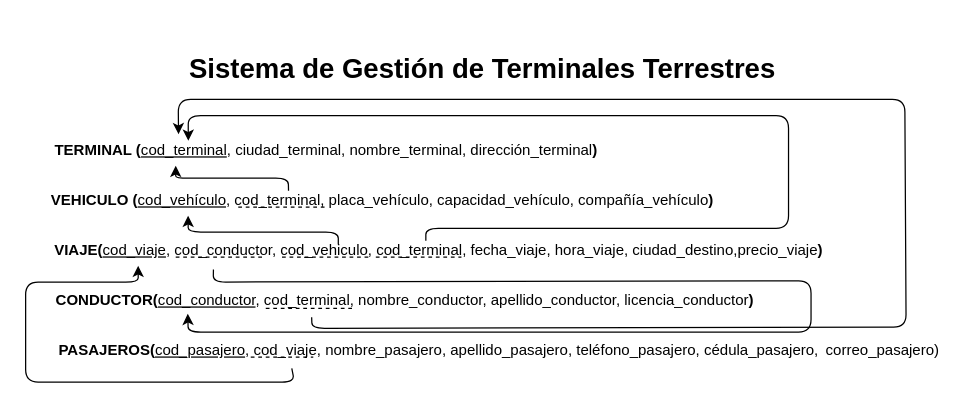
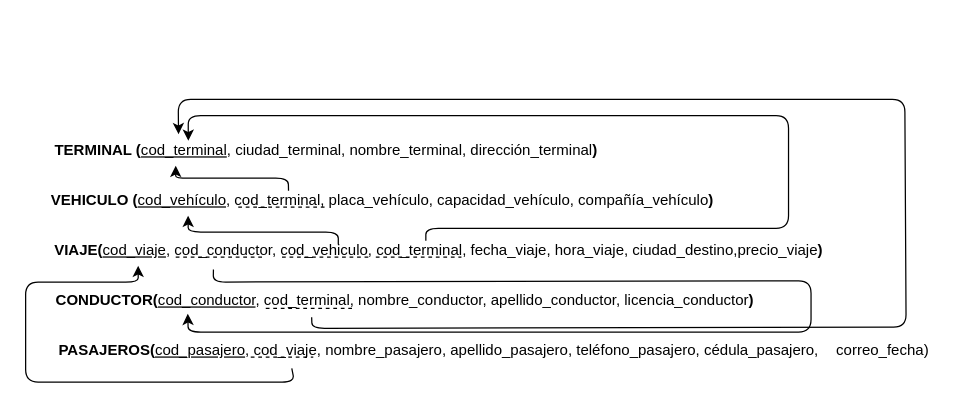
  <mxCell id="0" />
  <mxCell id="1" parent="0" />
  <mxCell id="2" value="&lt;b&gt;TERMINAL (&lt;/b&gt;&lt;u&gt;cod_terminal&lt;/u&gt;, ciudad_terminal, nombre_terminal, dirección_terminal&lt;b&gt;)&lt;/b&gt;" style="text;html=1;align=center;verticalAlign=middle;resizable=0;points=[];autosize=1;strokeColor=none;fillColor=none;" parent="1" vertex="1"><mxGeometry x="30" y="105" width="460" height="30" as="geometry" /></mxCell>
  <mxCell id="3" value="&lt;b&gt;VEHICULO (&lt;/b&gt;&lt;u&gt;cod_vehículo&lt;/u&gt;, cod_terminal, placa_vehículo, capacidad&lt;span style=&quot;color: rgb(0, 0, 0);&quot;&gt;_vehículo, compañ&lt;/span&gt;&lt;span style=&quot;color: rgb(0, 0, 0);&quot;&gt;í&lt;/span&gt;&lt;span style=&quot;color: rgb(0, 0, 0);&quot;&gt;a&lt;/span&gt;&lt;span style=&quot;color: rgb(0, 0, 0);&quot;&gt;_vehículo&lt;/span&gt;&lt;b&gt;)&lt;/b&gt;" style="text;html=1;align=center;verticalAlign=middle;resizable=0;points=[];autosize=1;strokeColor=none;fillColor=none;" parent="1" vertex="1"><mxGeometry x="30" y="145" width="550" height="30" as="geometry" /></mxCell>
  <mxCell id="4" value="&lt;b&gt;VIAJE(&lt;/b&gt;&lt;u&gt;cod_viaje&lt;/u&gt;, cod_conductor, cod_vehiculo, cod_terminal, fecha_viaje, hora_viaje, ciudad_destino,precio_viaje&lt;b&gt;)&lt;/b&gt;" style="text;html=1;align=center;verticalAlign=middle;resizable=0;points=[];autosize=1;strokeColor=none;fillColor=none;" parent="1" vertex="1"><mxGeometry x="30" y="185" width="640" height="30" as="geometry" /></mxCell>
  <mxCell id="5" value="&lt;b&gt;CONDUCTOR(&lt;/b&gt;&lt;u&gt;cod_conductor&lt;/u&gt;, cod_terminal, nombre_conductor, apellido&lt;span style=&quot;color: rgb(0, 0, 0);&quot;&gt;_conductor&lt;/span&gt;, licencia_conductor&lt;b&gt;)&lt;/b&gt;" style="text;html=1;align=center;verticalAlign=middle;resizable=0;points=[];autosize=1;strokeColor=none;fillColor=none;" parent="1" vertex="1"><mxGeometry x="35" y="227" width="576" height="26" as="geometry" /></mxCell>
  <mxCell id="6" value="&lt;b&gt;PASAJEROS(&lt;/b&gt;&lt;u&gt;cod_pasajero&lt;/u&gt;, cod_viaje, nombre_pasajero, apellido&lt;span style=&quot;color: rgb(0, 0, 0);&quot;&gt;_pasajero,&amp;nbsp;&lt;/span&gt;&lt;span style=&quot;color: rgb(0, 0, 0); text-wrap-mode: wrap;&quot;&gt;teléfono_pasajero,&amp;nbsp;&lt;/span&gt;&lt;span style=&quot;color: rgb(0, 0, 0); text-wrap-mode: wrap;&quot;&gt;cédula_pasajero,&lt;/span&gt;" style="text;html=1;align=center;verticalAlign=middle;resizable=0;points=[];autosize=1;strokeColor=none;fillColor=none;" parent="1" vertex="1"><mxGeometry x="35" y="265" width="630" height="30" as="geometry" /></mxCell>
- <mxCell id="7" value="&lt;h2&gt;&lt;b&gt;&lt;font style=&quot;font-size: 22px;&quot;&gt;Sistema de Gestión de Terminales Terrestres&lt;/font&gt;&lt;/b&gt;&lt;/h2&gt;" style="text;html=1;align=center;verticalAlign=middle;resizable=0;points=[];autosize=1;strokeColor=none;fillColor=none;" parent="1" vertex="1"><mxGeometry x="140" y="20" width="490" height="70" as="geometry" /></mxCell>
  <mxCell id="8" value="" style="endArrow=none;dashed=1;html=1;" parent="1" edge="1"><mxGeometry width="50" height="50" relative="1" as="geometry"><mxPoint x="190" y="165" as="sourcePoint" /><mxPoint x="260" y="165" as="targetPoint" /></mxGeometry></mxCell>
  <mxCell id="9" value="" style="endArrow=none;dashed=1;html=1;" parent="1" edge="1"><mxGeometry width="50" height="50" relative="1" as="geometry"><mxPoint x="140" y="205" as="sourcePoint" /><mxPoint x="210" y="205" as="targetPoint" /></mxGeometry></mxCell>
  <mxCell id="10" value="" style="endArrow=none;dashed=1;html=1;" parent="1" edge="1"><mxGeometry width="50" height="50" relative="1" as="geometry"><mxPoint x="225" y="205" as="sourcePoint" /><mxPoint x="295" y="205" as="targetPoint" /></mxGeometry></mxCell>
  <mxCell id="11" value="" style="endArrow=none;dashed=1;html=1;" parent="1" edge="1"><mxGeometry width="50" height="50" relative="1" as="geometry"><mxPoint x="200" y="285" as="sourcePoint" /><mxPoint x="250" y="285" as="targetPoint" /></mxGeometry></mxCell>
  <mxCell id="12" value="" style="endArrow=none;dashed=1;html=1;exitX=0.529;exitY=0.667;exitDx=0;exitDy=0;exitPerimeter=0;" parent="1" edge="1"><mxGeometry width="50" height="50" relative="1" as="geometry"><mxPoint x="300" y="205.01" as="sourcePoint" /><mxPoint x="368.47" y="205" as="targetPoint" /></mxGeometry></mxCell>
- <mxCell id="13" value="correo_pasajero)" style="text;html=1;align=center;verticalAlign=middle;resizable=0;points=[];autosize=1;strokeColor=none;fillColor=none;" parent="1" vertex="1"><mxGeometry x="650" y="265" width="110" height="30" as="geometry" /></mxCell>
+ <mxCell id="13" value="correo_fecha)" style="text;html=1;align=center;verticalAlign=middle;resizable=0;points=[];autosize=1;strokeColor=none;fillColor=none;" parent="1" vertex="1"><mxGeometry x="650" y="265" width="110" height="30" as="geometry" /></mxCell>
  <mxCell id="14" value="" style="endArrow=classic;html=1;exitX=0.314;exitY=0.97;exitDx=0;exitDy=0;exitPerimeter=0;" parent="1" edge="1" source="6"><mxGeometry width="50" height="50" relative="1" as="geometry"><mxPoint x="170" y="295" as="sourcePoint" /><mxPoint x="110" y="212" as="targetPoint" /><Array as="points"><mxPoint x="235" y="305" /><mxPoint x="20" y="305" /><mxPoint x="20" y="225" /><mxPoint x="70" y="225" /><mxPoint x="110" y="225" /></Array></mxGeometry></mxCell>
  <mxCell id="15" value="" style="endArrow=classic;html=1;exitX=0.219;exitY=0.9;exitDx=0;exitDy=0;exitPerimeter=0;entryX=0.199;entryY=0.898;entryDx=0;entryDy=0;entryPerimeter=0;" parent="1" target="5" edge="1"><mxGeometry width="50" height="50" relative="1" as="geometry"><mxPoint x="170.16" y="215" as="sourcePoint" /><mxPoint x="150" y="255" as="targetPoint" /><Array as="points"><mxPoint x="170" y="225" /><mxPoint x="648" y="224" /><mxPoint x="648" y="265" /><mxPoint x="150" y="265" /></Array></mxGeometry></mxCell>
  <mxCell id="16" value="" style="endArrow=classic;html=1;entryX=0.261;entryY=0.233;entryDx=0;entryDy=0;entryPerimeter=0;" parent="1" target="2" edge="1"><mxGeometry width="50" height="50" relative="1" as="geometry"><mxPoint x="340" y="192" as="sourcePoint" /><mxPoint x="150" y="102" as="targetPoint" /><Array as="points"><mxPoint x="340" y="182" /><mxPoint x="630" y="182" /><mxPoint x="630" y="92" /><mxPoint x="150" y="92" /></Array></mxGeometry></mxCell>
  <mxCell id="17" value="" style="endArrow=classic;html=1;exitX=0.364;exitY=0.233;exitDx=0;exitDy=0;exitPerimeter=0;" parent="1" source="3" edge="1"><mxGeometry width="50" height="50" relative="1" as="geometry"><mxPoint x="200" y="182" as="sourcePoint" /><mxPoint x="140" y="132" as="targetPoint" /><Array as="points"><mxPoint x="230" y="142" /><mxPoint x="140" y="142" /></Array></mxGeometry></mxCell>
  <mxCell id="18" value="" style="endArrow=classic;html=1;entryX=0.218;entryY=0.9;entryDx=0;entryDy=0;entryPerimeter=0;exitX=0.375;exitY=0.233;exitDx=0;exitDy=0;exitPerimeter=0;" parent="1" target="3" edge="1"><mxGeometry width="50" height="50" relative="1" as="geometry"><mxPoint x="270" y="194.99" as="sourcePoint" /><mxPoint x="149.9" y="175" as="targetPoint" /><Array as="points"><mxPoint x="270" y="185" /><mxPoint x="150" y="185" /></Array></mxGeometry></mxCell>
  <mxCell id="19" value="" style="endArrow=none;dashed=1;html=1;entryX=0.427;entryY=0.731;entryDx=0;entryDy=0;entryPerimeter=0;" edge="1" parent="1" target="5"><mxGeometry width="50" height="50" relative="1" as="geometry"><mxPoint x="212" y="246" as="sourcePoint" /><mxPoint x="262" y="246" as="targetPoint" /></mxGeometry></mxCell>
  <mxCell id="20" value="" style="endArrow=classic;html=1;exitX=0.371;exitY=1.008;exitDx=0;exitDy=0;exitPerimeter=0;entryX=0.244;entryY=0.06;entryDx=0;entryDy=0;entryPerimeter=0;" edge="1" parent="1" source="5" target="2"><mxGeometry width="50" height="50" relative="1" as="geometry"><mxPoint x="325" y="198" as="sourcePoint" /><mxPoint x="375" y="148" as="targetPoint" /><Array as="points"><mxPoint x="249" y="262" /><mxPoint x="724" y="261" /><mxPoint x="723" y="79" /><mxPoint x="142" y="79" /></Array></mxGeometry></mxCell>
